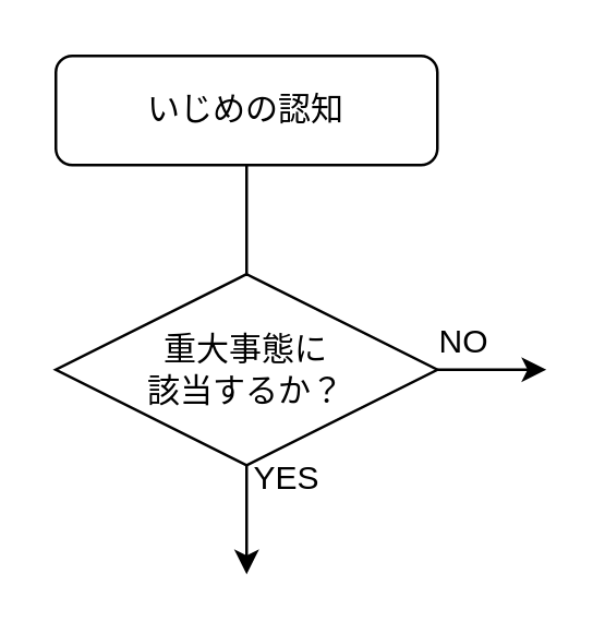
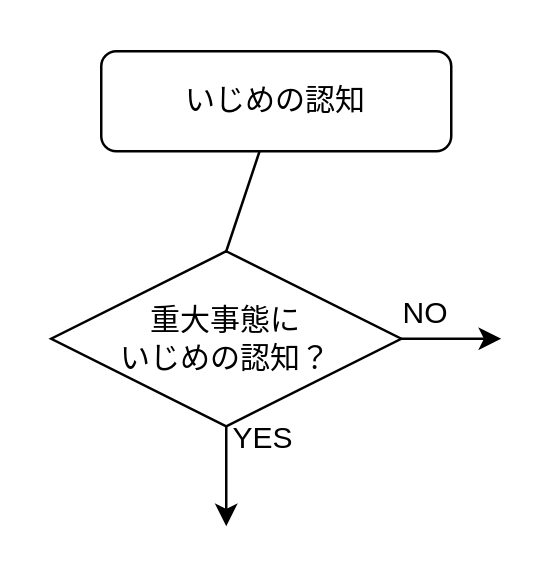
  <mxCell id="0" />
  <mxCell id="1" parent="0" />
  <mxCell id="2" style="edgeStyle=none;html=1;entryX=0.5;entryY=0;entryDx=0;entryDy=0;endArrow=none;" edge="1" parent="1" source="3" target="6"><mxGeometry relative="1" as="geometry"><mxPoint x="80" y="90" as="targetPoint" /></mxGeometry></mxCell>
- <mxCell id="3" value="いじめの認知" style="rounded=1;whiteSpace=wrap;html=1;" vertex="1" parent="1"><mxGeometry width="140" height="40" as="geometry" x="20" y="20" /></mxCell>
+ <mxCell id="3" value="いじめの認知" style="rounded=1;whiteSpace=wrap;html=1;" vertex="1" parent="1"><mxGeometry x="40" y="20" width="140" height="40" as="geometry" /></mxCell>
  <mxCell id="4" style="edgeStyle=none;html=1;" edge="1" parent="1" source="6"><mxGeometry relative="1" as="geometry"><mxPoint x="90" y="210" as="targetPoint" /></mxGeometry></mxCell>
  <mxCell id="5" style="edgeStyle=none;html=1;" edge="1" parent="1" source="6"><mxGeometry relative="1" as="geometry"><mxPoint x="200" y="135" as="targetPoint" /></mxGeometry></mxCell>
- <mxCell id="6" value="重大事態に&lt;br&gt;該当するか？" style="rhombus;whiteSpace=wrap;html=1;" vertex="1" parent="1"><mxGeometry y="100" width="140" height="70" as="geometry" x="20" /></mxCell>
+ <mxCell id="6" value="重大事態に&lt;br&gt;いじめの認知？" style="rhombus;whiteSpace=wrap;html=1;" vertex="1" parent="1"><mxGeometry y="100" width="140" height="70" as="geometry" x="20" /></mxCell>
  <mxCell id="7" value="YES" style="text;html=1;strokeColor=none;fillColor=none;align=center;verticalAlign=middle;whiteSpace=wrap;rounded=0;" vertex="1" parent="1"><mxGeometry x="90" y="170" width="30" height="10" as="geometry" /></mxCell>
  <mxCell id="8" value="NO" style="text;html=1;strokeColor=none;fillColor=none;align=center;verticalAlign=middle;whiteSpace=wrap;rounded=0;" vertex="1" parent="1"><mxGeometry x="160" y="120" width="20" height="10" as="geometry" /></mxCell>
